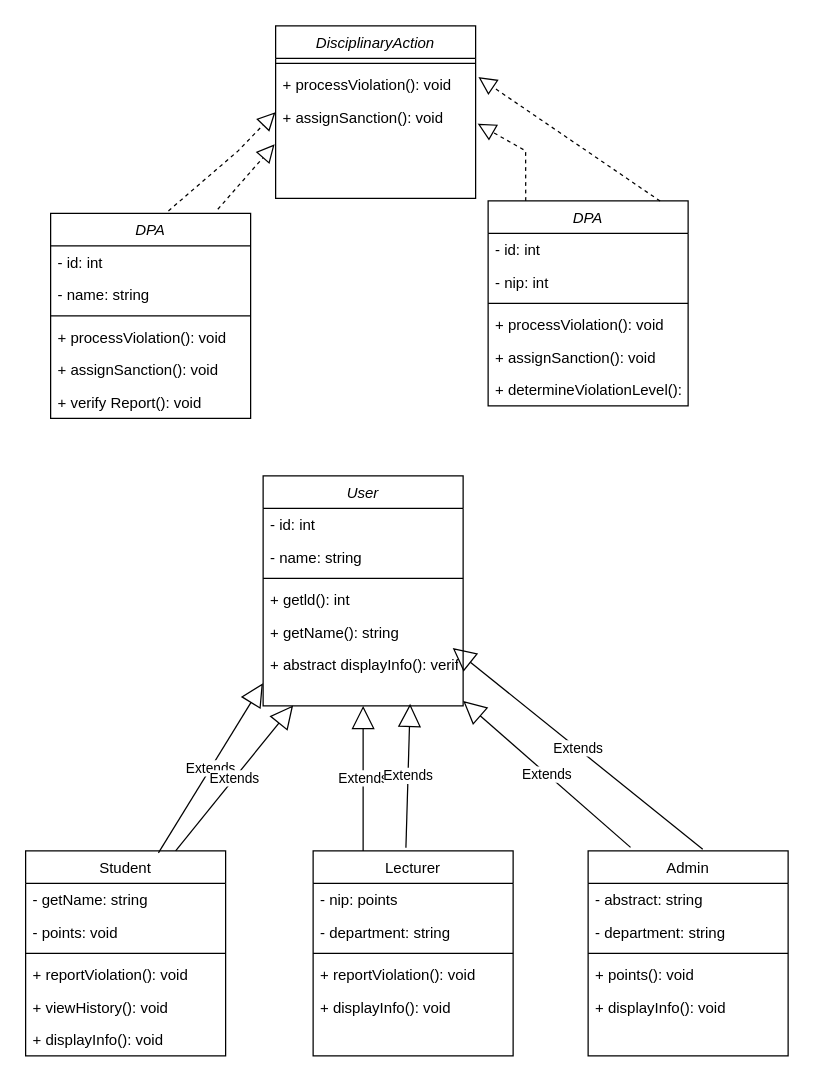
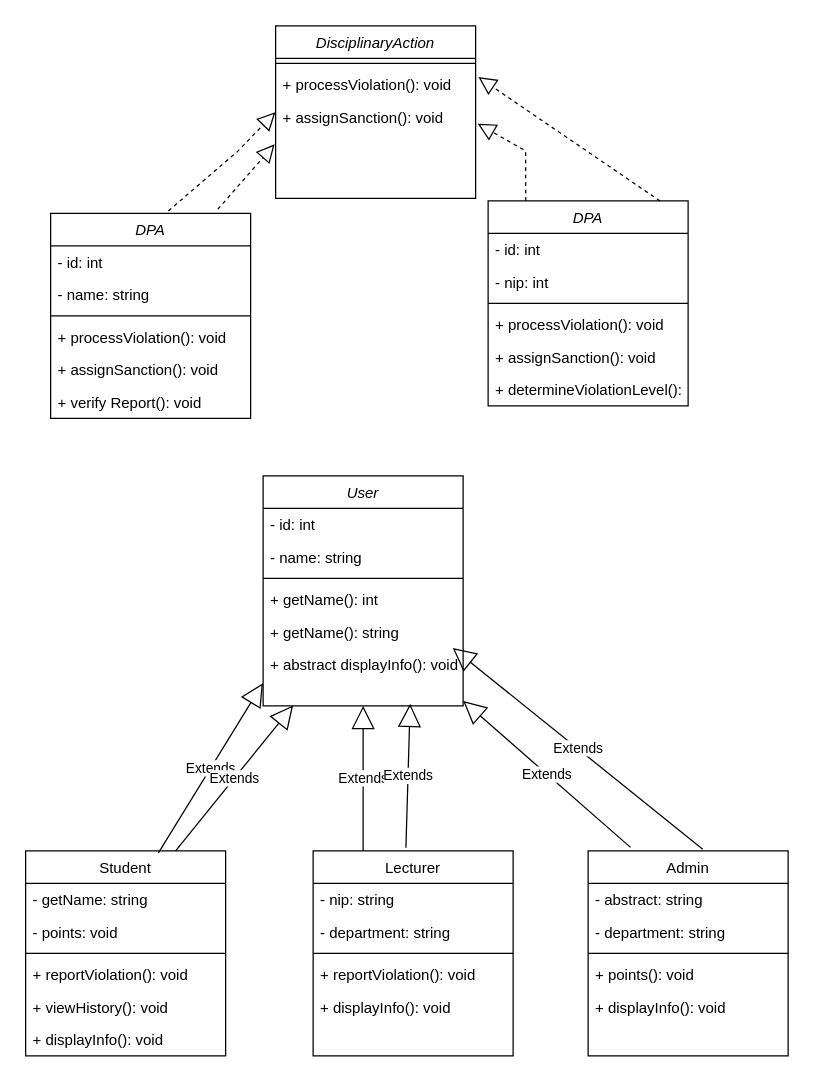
  <mxCell id="0" />
  <mxCell id="1" parent="0" />
  <mxCell id="2" value="DisciplinaryAction" style="swimlane;fontStyle=2;align=center;verticalAlign=top;childLayout=stackLayout;horizontal=1;startSize=26;horizontalStack=0;resizeParent=1;resizeLast=0;collapsible=1;marginBottom=0;rounded=0;shadow=0;strokeWidth=1;" vertex="1" parent="1"><mxGeometry x="220" y="20" width="160" height="138" as="geometry"><mxRectangle x="230" y="140" width="160" height="26" as="alternateBounds" /></mxGeometry></mxCell>
  <mxCell id="3" value="" style="line;html=1;strokeWidth=1;align=left;verticalAlign=middle;spacingTop=-1;spacingLeft=3;spacingRight=3;rotatable=0;labelPosition=right;points=[];portConstraint=eastwest;" vertex="1" parent="2"><mxGeometry y="26" width="160" height="8" as="geometry" /></mxCell>
  <mxCell id="4" value="+ processViolation(): void" style="text;align=left;verticalAlign=top;spacingLeft=4;spacingRight=4;overflow=hidden;rotatable=0;points=[[0,0.5],[1,0.5]];portConstraint=eastwest;" vertex="1" parent="2"><mxGeometry y="34" width="160" height="26" as="geometry" /></mxCell>
  <mxCell id="5" value="+ assignSanction(): void" style="text;align=left;verticalAlign=top;spacingLeft=4;spacingRight=4;overflow=hidden;rotatable=0;points=[[0,0.5],[1,0.5]];portConstraint=eastwest;" vertex="1" parent="2"><mxGeometry y="60" width="160" height="46" as="geometry" /></mxCell>
  <mxCell id="6" value="DPA" style="swimlane;fontStyle=2;align=center;verticalAlign=top;childLayout=stackLayout;horizontal=1;startSize=26;horizontalStack=0;resizeParent=1;resizeLast=0;collapsible=1;marginBottom=0;rounded=0;shadow=0;strokeWidth=1;" vertex="1" parent="1"><mxGeometry x="40" y="170" width="160" height="164" as="geometry"><mxRectangle x="230" y="140" width="160" height="26" as="alternateBounds" /></mxGeometry></mxCell>
  <mxCell id="7" value="- id: int" style="text;align=left;verticalAlign=top;spacingLeft=4;spacingRight=4;overflow=hidden;rotatable=0;points=[[0,0.5],[1,0.5]];portConstraint=eastwest;" vertex="1" parent="6"><mxGeometry y="26" width="160" height="26" as="geometry" /></mxCell>
  <mxCell id="8" value="- name: string" style="text;align=left;verticalAlign=top;spacingLeft=4;spacingRight=4;overflow=hidden;rotatable=0;points=[[0,0.5],[1,0.5]];portConstraint=eastwest;rounded=0;shadow=0;html=0;" vertex="1" parent="6"><mxGeometry y="52" width="160" height="26" as="geometry" /></mxCell>
  <mxCell id="9" value="" style="line;html=1;strokeWidth=1;align=left;verticalAlign=middle;spacingTop=-1;spacingLeft=3;spacingRight=3;rotatable=0;labelPosition=right;points=[];portConstraint=eastwest;" vertex="1" parent="6"><mxGeometry y="78" width="160" height="8" as="geometry" /></mxCell>
  <mxCell id="10" value="+ processViolation(): void" style="text;align=left;verticalAlign=top;spacingLeft=4;spacingRight=4;overflow=hidden;rotatable=0;points=[[0,0.5],[1,0.5]];portConstraint=eastwest;" vertex="1" parent="6"><mxGeometry y="86" width="160" height="26" as="geometry" /></mxCell>
  <mxCell id="11" value="+ assignSanction(): void" style="text;align=left;verticalAlign=top;spacingLeft=4;spacingRight=4;overflow=hidden;rotatable=0;points=[[0,0.5],[1,0.5]];portConstraint=eastwest;" vertex="1" parent="6"><mxGeometry y="112" width="160" height="26" as="geometry" /></mxCell>
  <mxCell id="12" value="+ verify Report(): void" style="text;align=left;verticalAlign=top;spacingLeft=4;spacingRight=4;overflow=hidden;rotatable=0;points=[[0,0.5],[1,0.5]];portConstraint=eastwest;" vertex="1" parent="6"><mxGeometry y="138" width="160" height="26" as="geometry" /></mxCell>
  <mxCell id="13" value="DPA" style="swimlane;fontStyle=2;align=center;verticalAlign=top;childLayout=stackLayout;horizontal=1;startSize=26;horizontalStack=0;resizeParent=1;resizeLast=0;collapsible=1;marginBottom=0;rounded=0;shadow=0;strokeWidth=1;" vertex="1" parent="1"><mxGeometry x="390" y="160" width="160" height="164" as="geometry"><mxRectangle x="230" y="140" width="160" height="26" as="alternateBounds" /></mxGeometry></mxCell>
  <mxCell id="14" value="- id: int" style="text;align=left;verticalAlign=top;spacingLeft=4;spacingRight=4;overflow=hidden;rotatable=0;points=[[0,0.5],[1,0.5]];portConstraint=eastwest;" vertex="1" parent="13"><mxGeometry y="26" width="160" height="26" as="geometry" /></mxCell>
  <mxCell id="15" value="- nip: int" style="text;align=left;verticalAlign=top;spacingLeft=4;spacingRight=4;overflow=hidden;rotatable=0;points=[[0,0.5],[1,0.5]];portConstraint=eastwest;rounded=0;shadow=0;html=0;" vertex="1" parent="13"><mxGeometry y="52" width="160" height="26" as="geometry" /></mxCell>
  <mxCell id="16" value="" style="line;html=1;strokeWidth=1;align=left;verticalAlign=middle;spacingTop=-1;spacingLeft=3;spacingRight=3;rotatable=0;labelPosition=right;points=[];portConstraint=eastwest;" vertex="1" parent="13"><mxGeometry y="78" width="160" height="8" as="geometry" /></mxCell>
  <mxCell id="17" value="+ processViolation(): void" style="text;align=left;verticalAlign=top;spacingLeft=4;spacingRight=4;overflow=hidden;rotatable=0;points=[[0,0.5],[1,0.5]];portConstraint=eastwest;" vertex="1" parent="13"><mxGeometry y="86" width="160" height="26" as="geometry" /></mxCell>
  <mxCell id="18" value="+ assignSanction(): void" style="text;align=left;verticalAlign=top;spacingLeft=4;spacingRight=4;overflow=hidden;rotatable=0;points=[[0,0.5],[1,0.5]];portConstraint=eastwest;" vertex="1" parent="13"><mxGeometry y="112" width="160" height="26" as="geometry" /></mxCell>
  <mxCell id="19" value="+ determineViolationLevel(): void" style="text;align=left;verticalAlign=top;spacingLeft=4;spacingRight=4;overflow=hidden;rotatable=0;points=[[0,0.5],[1,0.5]];portConstraint=eastwest;" vertex="1" parent="13"><mxGeometry y="138" width="160" height="26" as="geometry" /></mxCell>
  <mxCell id="20" value="" style="endArrow=block;dashed=1;endFill=0;endSize=12;html=1;rounded=0;exitX=0.836;exitY=-0.02;exitDx=0;exitDy=0;exitPerimeter=0;entryX=-0.005;entryY=0.756;entryDx=0;entryDy=0;entryPerimeter=0;" edge="1" parent="1" source="6" target="5"><mxGeometry width="160" relative="1" as="geometry"><mxPoint x="230" y="250" as="sourcePoint" /><mxPoint x="390" y="250" as="targetPoint" /></mxGeometry></mxCell>
  <mxCell id="21" value="" style="endArrow=block;dashed=1;endFill=0;endSize=12;html=1;rounded=0;exitX=0.589;exitY=-0.012;exitDx=0;exitDy=0;exitPerimeter=0;entryX=-0.001;entryY=0.197;entryDx=0;entryDy=0;entryPerimeter=0;" edge="1" parent="1" source="6" target="5"><mxGeometry width="160" relative="1" as="geometry"><mxPoint x="184" y="177" as="sourcePoint" /><mxPoint x="229" y="125" as="targetPoint" /><Array as="points"><mxPoint x="190" y="120" /></Array></mxGeometry></mxCell>
  <mxCell id="22" value="" style="endArrow=block;dashed=1;endFill=0;endSize=12;html=1;rounded=0;exitX=0.86;exitY=0.001;exitDx=0;exitDy=0;exitPerimeter=0;entryX=1.014;entryY=0.269;entryDx=0;entryDy=0;entryPerimeter=0;" edge="1" parent="1" source="13" target="4"><mxGeometry width="160" relative="1" as="geometry"><mxPoint x="420" y="138" as="sourcePoint" /><mxPoint x="465" y="86" as="targetPoint" /></mxGeometry></mxCell>
  <mxCell id="23" value="" style="endArrow=block;dashed=1;endFill=0;endSize=12;html=1;rounded=0;exitX=0.188;exitY=0;exitDx=0;exitDy=0;exitPerimeter=0;entryX=1.01;entryY=0.395;entryDx=0;entryDy=0;entryPerimeter=0;" edge="1" parent="1" source="13" target="5"><mxGeometry width="160" relative="1" as="geometry"><mxPoint x="380" y="139" as="sourcePoint" /><mxPoint x="466" y="60" as="targetPoint" /><Array as="points"><mxPoint x="420" y="120" /></Array></mxGeometry></mxCell>
  <mxCell id="24" value="User" style="swimlane;fontStyle=2;align=center;verticalAlign=top;childLayout=stackLayout;horizontal=1;startSize=26;horizontalStack=0;resizeParent=1;resizeLast=0;collapsible=1;marginBottom=0;rounded=0;shadow=0;strokeWidth=1;" vertex="1" parent="1"><mxGeometry x="210" y="380" width="160" height="184" as="geometry"><mxRectangle x="230" y="140" width="160" height="26" as="alternateBounds" /></mxGeometry></mxCell>
  <mxCell id="25" value="- id: int" style="text;align=left;verticalAlign=top;spacingLeft=4;spacingRight=4;overflow=hidden;rotatable=0;points=[[0,0.5],[1,0.5]];portConstraint=eastwest;" vertex="1" parent="24"><mxGeometry y="26" width="160" height="26" as="geometry" /></mxCell>
  <mxCell id="26" value="- name: string" style="text;align=left;verticalAlign=top;spacingLeft=4;spacingRight=4;overflow=hidden;rotatable=0;points=[[0,0.5],[1,0.5]];portConstraint=eastwest;" vertex="1" parent="24"><mxGeometry y="52" width="160" height="26" as="geometry" /></mxCell>
  <mxCell id="27" value="" style="line;html=1;strokeWidth=1;align=left;verticalAlign=middle;spacingTop=-1;spacingLeft=3;spacingRight=3;rotatable=0;labelPosition=right;points=[];portConstraint=eastwest;" vertex="1" parent="24"><mxGeometry y="78" width="160" height="8" as="geometry" /></mxCell>
- <mxCell id="28" value="+ getld(): int" style="text;align=left;verticalAlign=top;spacingLeft=4;spacingRight=4;overflow=hidden;rotatable=0;points=[[0,0.5],[1,0.5]];portConstraint=eastwest;" vertex="1" parent="24"><mxGeometry y="86" width="160" height="26" as="geometry" /></mxCell>
+ <mxCell id="28" value="+ getName(): int" style="text;align=left;verticalAlign=top;spacingLeft=4;spacingRight=4;overflow=hidden;rotatable=0;points=[[0,0.5],[1,0.5]];portConstraint=eastwest;" vertex="1" parent="24"><mxGeometry y="86" width="160" height="26" as="geometry" /></mxCell>
  <mxCell id="29" value="+ getName(): string" style="text;align=left;verticalAlign=top;spacingLeft=4;spacingRight=4;overflow=hidden;rotatable=0;points=[[0,0.5],[1,0.5]];portConstraint=eastwest;" vertex="1" parent="24"><mxGeometry y="112" width="160" height="26" as="geometry" /></mxCell>
- <mxCell id="30" value="+ abstract displayInfo(): verify&#10;" style="text;align=left;verticalAlign=top;spacingLeft=4;spacingRight=4;overflow=hidden;rotatable=0;points=[[0,0.5],[1,0.5]];portConstraint=eastwest;" vertex="1" parent="24"><mxGeometry y="138" width="160" height="46" as="geometry" /></mxCell>
+ <mxCell id="30" value="+ abstract displayInfo(): void&#10;" style="text;align=left;verticalAlign=top;spacingLeft=4;spacingRight=4;overflow=hidden;rotatable=0;points=[[0,0.5],[1,0.5]];portConstraint=eastwest;" vertex="1" parent="24"><mxGeometry y="138" width="160" height="46" as="geometry" /></mxCell>
  <mxCell id="31" value="Student" style="swimlane;fontStyle=0;align=center;verticalAlign=top;childLayout=stackLayout;horizontal=1;startSize=26;horizontalStack=0;resizeParent=1;resizeLast=0;collapsible=1;marginBottom=0;rounded=0;shadow=0;strokeWidth=1;" vertex="1" parent="1"><mxGeometry x="20" y="680" width="160" height="164" as="geometry"><mxRectangle x="230" y="140" width="160" height="26" as="alternateBounds" /></mxGeometry></mxCell>
  <mxCell id="32" value="- getName: string" style="text;align=left;verticalAlign=top;spacingLeft=4;spacingRight=4;overflow=hidden;rotatable=0;points=[[0,0.5],[1,0.5]];portConstraint=eastwest;" vertex="1" parent="31"><mxGeometry y="26" width="160" height="26" as="geometry" /></mxCell>
  <mxCell id="33" value="- points: void" style="text;align=left;verticalAlign=top;spacingLeft=4;spacingRight=4;overflow=hidden;rotatable=0;points=[[0,0.5],[1,0.5]];portConstraint=eastwest;rounded=0;shadow=0;html=0;" vertex="1" parent="31"><mxGeometry y="52" width="160" height="26" as="geometry" /></mxCell>
  <mxCell id="34" value="" style="line;html=1;strokeWidth=1;align=left;verticalAlign=middle;spacingTop=-1;spacingLeft=3;spacingRight=3;rotatable=0;labelPosition=right;points=[];portConstraint=eastwest;" vertex="1" parent="31"><mxGeometry y="78" width="160" height="8" as="geometry" /></mxCell>
  <mxCell id="35" value="+ reportViolation(): void" style="text;align=left;verticalAlign=top;spacingLeft=4;spacingRight=4;overflow=hidden;rotatable=0;points=[[0,0.5],[1,0.5]];portConstraint=eastwest;" vertex="1" parent="31"><mxGeometry y="86" width="160" height="26" as="geometry" /></mxCell>
  <mxCell id="36" value="+ viewHistory(): void" style="text;align=left;verticalAlign=top;spacingLeft=4;spacingRight=4;overflow=hidden;rotatable=0;points=[[0,0.5],[1,0.5]];portConstraint=eastwest;" vertex="1" parent="31"><mxGeometry y="112" width="160" height="26" as="geometry" /></mxCell>
  <mxCell id="37" value="+ displayInfo(): void" style="text;align=left;verticalAlign=top;spacingLeft=4;spacingRight=4;overflow=hidden;rotatable=0;points=[[0,0.5],[1,0.5]];portConstraint=eastwest;" vertex="1" parent="31"><mxGeometry y="138" width="160" height="26" as="geometry" /></mxCell>
  <mxCell id="38" value="Lecturer" style="swimlane;fontStyle=0;align=center;verticalAlign=top;childLayout=stackLayout;horizontal=1;startSize=26;horizontalStack=0;resizeParent=1;resizeLast=0;collapsible=1;marginBottom=0;rounded=0;shadow=0;strokeWidth=1;" vertex="1" parent="1"><mxGeometry x="250" y="680" width="160" height="164" as="geometry"><mxRectangle x="230" y="140" width="160" height="26" as="alternateBounds" /></mxGeometry></mxCell>
- <mxCell id="39" value="- nip: points" style="text;align=left;verticalAlign=top;spacingLeft=4;spacingRight=4;overflow=hidden;rotatable=0;points=[[0,0.5],[1,0.5]];portConstraint=eastwest;" vertex="1" parent="38"><mxGeometry y="26" width="160" height="26" as="geometry" /></mxCell>
+ <mxCell id="39" value="- nip: string" style="text;align=left;verticalAlign=top;spacingLeft=4;spacingRight=4;overflow=hidden;rotatable=0;points=[[0,0.5],[1,0.5]];portConstraint=eastwest;" vertex="1" parent="38"><mxGeometry y="26" width="160" height="26" as="geometry" /></mxCell>
  <mxCell id="40" value="- department: string" style="text;align=left;verticalAlign=top;spacingLeft=4;spacingRight=4;overflow=hidden;rotatable=0;points=[[0,0.5],[1,0.5]];portConstraint=eastwest;rounded=0;shadow=0;html=0;" vertex="1" parent="38"><mxGeometry y="52" width="160" height="26" as="geometry" /></mxCell>
  <mxCell id="41" value="" style="line;html=1;strokeWidth=1;align=left;verticalAlign=middle;spacingTop=-1;spacingLeft=3;spacingRight=3;rotatable=0;labelPosition=right;points=[];portConstraint=eastwest;" vertex="1" parent="38"><mxGeometry y="78" width="160" height="8" as="geometry" /></mxCell>
  <mxCell id="42" value="+ reportViolation(): void" style="text;align=left;verticalAlign=top;spacingLeft=4;spacingRight=4;overflow=hidden;rotatable=0;points=[[0,0.5],[1,0.5]];portConstraint=eastwest;" vertex="1" parent="38"><mxGeometry y="86" width="160" height="26" as="geometry" /></mxCell>
  <mxCell id="43" value="+ displayInfo(): void" style="text;align=left;verticalAlign=top;spacingLeft=4;spacingRight=4;overflow=hidden;rotatable=0;points=[[0,0.5],[1,0.5]];portConstraint=eastwest;" vertex="1" parent="38"><mxGeometry y="112" width="160" height="26" as="geometry" /></mxCell>
  <mxCell id="44" value="Admin" style="swimlane;fontStyle=0;align=center;verticalAlign=top;childLayout=stackLayout;horizontal=1;startSize=26;horizontalStack=0;resizeParent=1;resizeLast=0;collapsible=1;marginBottom=0;rounded=0;shadow=0;strokeWidth=1;" vertex="1" parent="1"><mxGeometry x="470" y="680" width="160" height="164" as="geometry"><mxRectangle x="230" y="140" width="160" height="26" as="alternateBounds" /></mxGeometry></mxCell>
  <mxCell id="45" value="- abstract: string" style="text;align=left;verticalAlign=top;spacingLeft=4;spacingRight=4;overflow=hidden;rotatable=0;points=[[0,0.5],[1,0.5]];portConstraint=eastwest;" vertex="1" parent="44"><mxGeometry y="26" width="160" height="26" as="geometry" /></mxCell>
  <mxCell id="46" value="- department: string" style="text;align=left;verticalAlign=top;spacingLeft=4;spacingRight=4;overflow=hidden;rotatable=0;points=[[0,0.5],[1,0.5]];portConstraint=eastwest;rounded=0;shadow=0;html=0;" vertex="1" parent="44"><mxGeometry y="52" width="160" height="26" as="geometry" /></mxCell>
  <mxCell id="47" value="" style="line;html=1;strokeWidth=1;align=left;verticalAlign=middle;spacingTop=-1;spacingLeft=3;spacingRight=3;rotatable=0;labelPosition=right;points=[];portConstraint=eastwest;" vertex="1" parent="44"><mxGeometry y="78" width="160" height="8" as="geometry" /></mxCell>
  <mxCell id="48" value="+ points(): void" style="text;align=left;verticalAlign=top;spacingLeft=4;spacingRight=4;overflow=hidden;rotatable=0;points=[[0,0.5],[1,0.5]];portConstraint=eastwest;" vertex="1" parent="44"><mxGeometry y="86" width="160" height="26" as="geometry" /></mxCell>
  <mxCell id="49" value="+ displayInfo(): void" style="text;align=left;verticalAlign=top;spacingLeft=4;spacingRight=4;overflow=hidden;rotatable=0;points=[[0,0.5],[1,0.5]];portConstraint=eastwest;" vertex="1" parent="44"><mxGeometry y="112" width="160" height="26" as="geometry" /></mxCell>
  <mxCell id="50" value="Extends" style="endArrow=block;endSize=16;endFill=0;html=1;rounded=0;entryX=-0.001;entryY=0.605;entryDx=0;entryDy=0;entryPerimeter=0;exitX=0.664;exitY=0.01;exitDx=0;exitDy=0;exitPerimeter=0;" edge="1" parent="1" source="31" target="30"><mxGeometry width="160" relative="1" as="geometry"><mxPoint x="140" y="780" as="sourcePoint" /><mxPoint x="300" y="780" as="targetPoint" /></mxGeometry></mxCell>
  <mxCell id="51" value="Extends" style="endArrow=block;endSize=16;endFill=0;html=1;rounded=0;entryX=0.15;entryY=0.992;entryDx=0;entryDy=0;entryPerimeter=0;exitX=0.75;exitY=0;exitDx=0;exitDy=0;" edge="1" parent="1" source="31" target="30"><mxGeometry width="160" relative="1" as="geometry"><mxPoint x="136" y="692" as="sourcePoint" /><mxPoint x="220" y="556" as="targetPoint" /></mxGeometry></mxCell>
  <mxCell id="52" value="Extends" style="endArrow=block;endSize=16;endFill=0;html=1;rounded=0;exitX=0.25;exitY=0;exitDx=0;exitDy=0;" edge="1" parent="1" source="38" target="30"><mxGeometry width="160" relative="1" as="geometry"><mxPoint x="210" y="700" as="sourcePoint" /><mxPoint x="294" y="564" as="targetPoint" /></mxGeometry></mxCell>
  <mxCell id="53" value="Extends" style="endArrow=block;endSize=16;endFill=0;html=1;rounded=0;entryX=0.735;entryY=0.965;entryDx=0;entryDy=0;entryPerimeter=0;exitX=0.464;exitY=-0.015;exitDx=0;exitDy=0;exitPerimeter=0;" edge="1" parent="1" source="38" target="30"><mxGeometry width="160" relative="1" as="geometry"><mxPoint x="250" y="690" as="sourcePoint" /><mxPoint x="344" y="574" as="targetPoint" /></mxGeometry></mxCell>
  <mxCell id="54" value="Extends" style="endArrow=block;endSize=16;endFill=0;html=1;rounded=0;entryX=1;entryY=0.913;entryDx=0;entryDy=0;entryPerimeter=0;exitX=0.212;exitY=-0.017;exitDx=0;exitDy=0;exitPerimeter=0;" edge="1" parent="1" source="44" target="30"><mxGeometry width="160" relative="1" as="geometry"><mxPoint x="440" y="636" as="sourcePoint" /><mxPoint x="524" y="500" as="targetPoint" /></mxGeometry></mxCell>
  <mxCell id="55" value="Extends" style="endArrow=block;endSize=16;endFill=0;html=1;rounded=0;entryX=0.948;entryY=-0.006;entryDx=0;entryDy=0;entryPerimeter=0;exitX=0.573;exitY=-0.008;exitDx=0;exitDy=0;exitPerimeter=0;" edge="1" parent="1" source="44" target="30"><mxGeometry width="160" relative="1" as="geometry"><mxPoint x="454" y="634" as="sourcePoint" /><mxPoint x="548" y="518" as="targetPoint" /></mxGeometry></mxCell>
